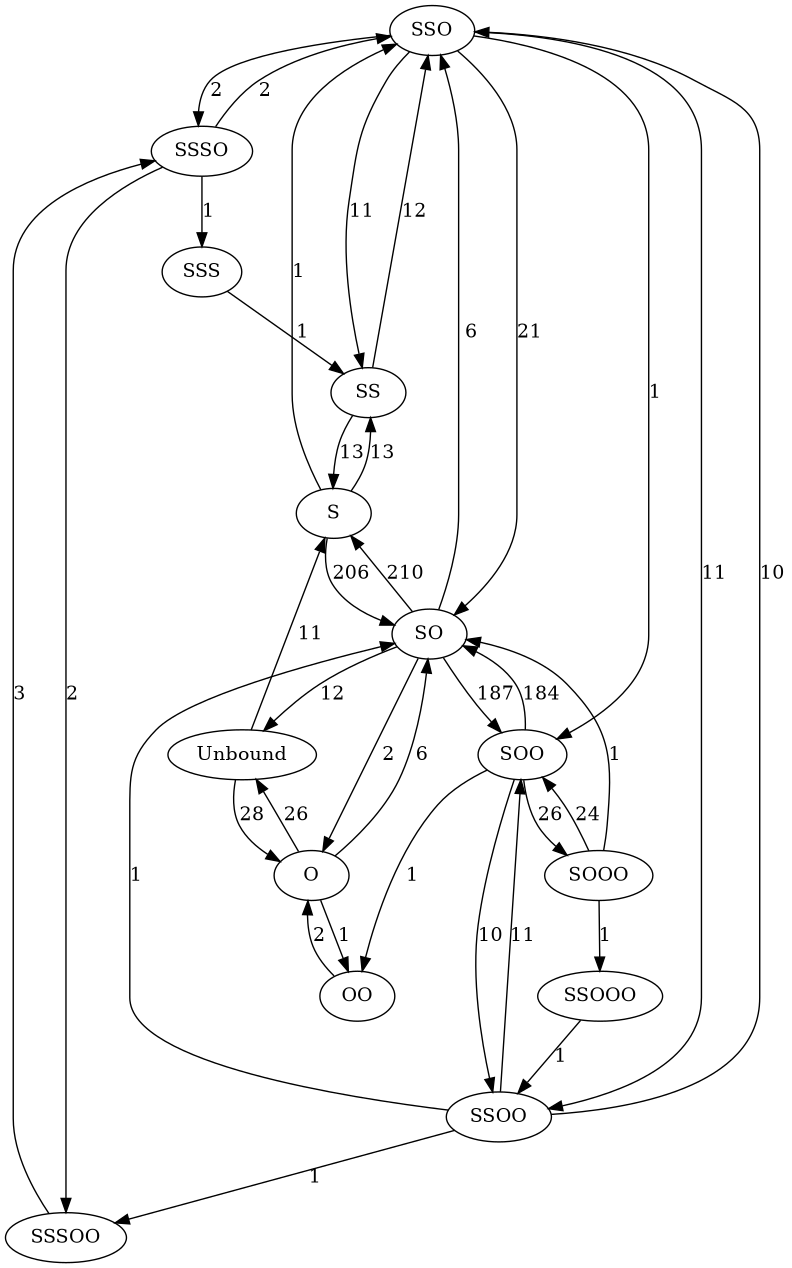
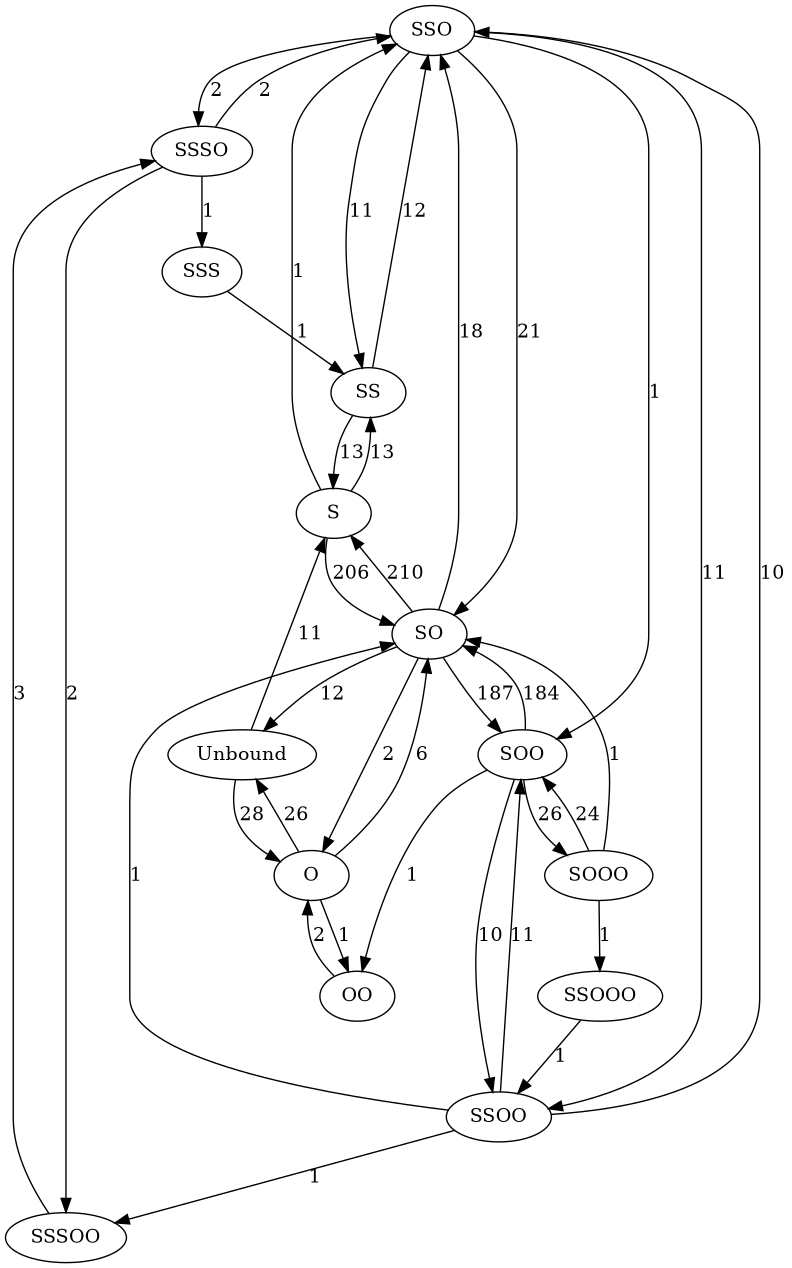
  digraph {
    SSO
    SSSO
    SS
    SO
    SSOO
    SOO
    SSSOO
    SSS
    S
    O
    Unbound
    OO
    SOOO
    SSOOO
    SSO -> SSSO [label=2]
    SSO -> SS [label=11]
    SSO -> SO [label=21]
    SSO -> SSOO [label=11]
    SSO -> SOO [label=1]
    SSSO -> SSO [label=2]
    SSSO -> SSSOO [label=2]
    SSSO -> SSS [label=1]
    SS -> SSO [label=12]
    SS -> S [label=13]
-   SO -> SSO [label=6]
+   SO -> SSO [label=18]
    SO -> SOO [label=187]
    SO -> S [label=210]
    SO -> O [label=2]
    SO -> Unbound [label=12]
    SSOO -> SSO [label=10]
    SSOO -> SO [label=1]
    SSOO -> SOO [label=11]
    SSOO -> SSSOO [label=1]
    SOO -> SO [label=184]
    SOO -> SSOO [label=10]
    SOO -> OO [label=1]
    SOO -> SOOO [label=26]
    SSSOO -> SSSO [label=3]
    SSS -> SS [label=1]
    S -> SSO [label=1]
    S -> SS [label=13]
    S -> SO [label=206]
    O -> SO [label=6]
    O -> Unbound [label=26]
    O -> OO [label=1]
    Unbound -> S [label=11]
    Unbound -> O [label=28]
    OO -> O [label=2]
    SOOO -> SO [label=1]
    SOOO -> SOO [label=24]
    SOOO -> SSOOO [label=1]
    SSOOO -> SSOO [label=1]
  }
